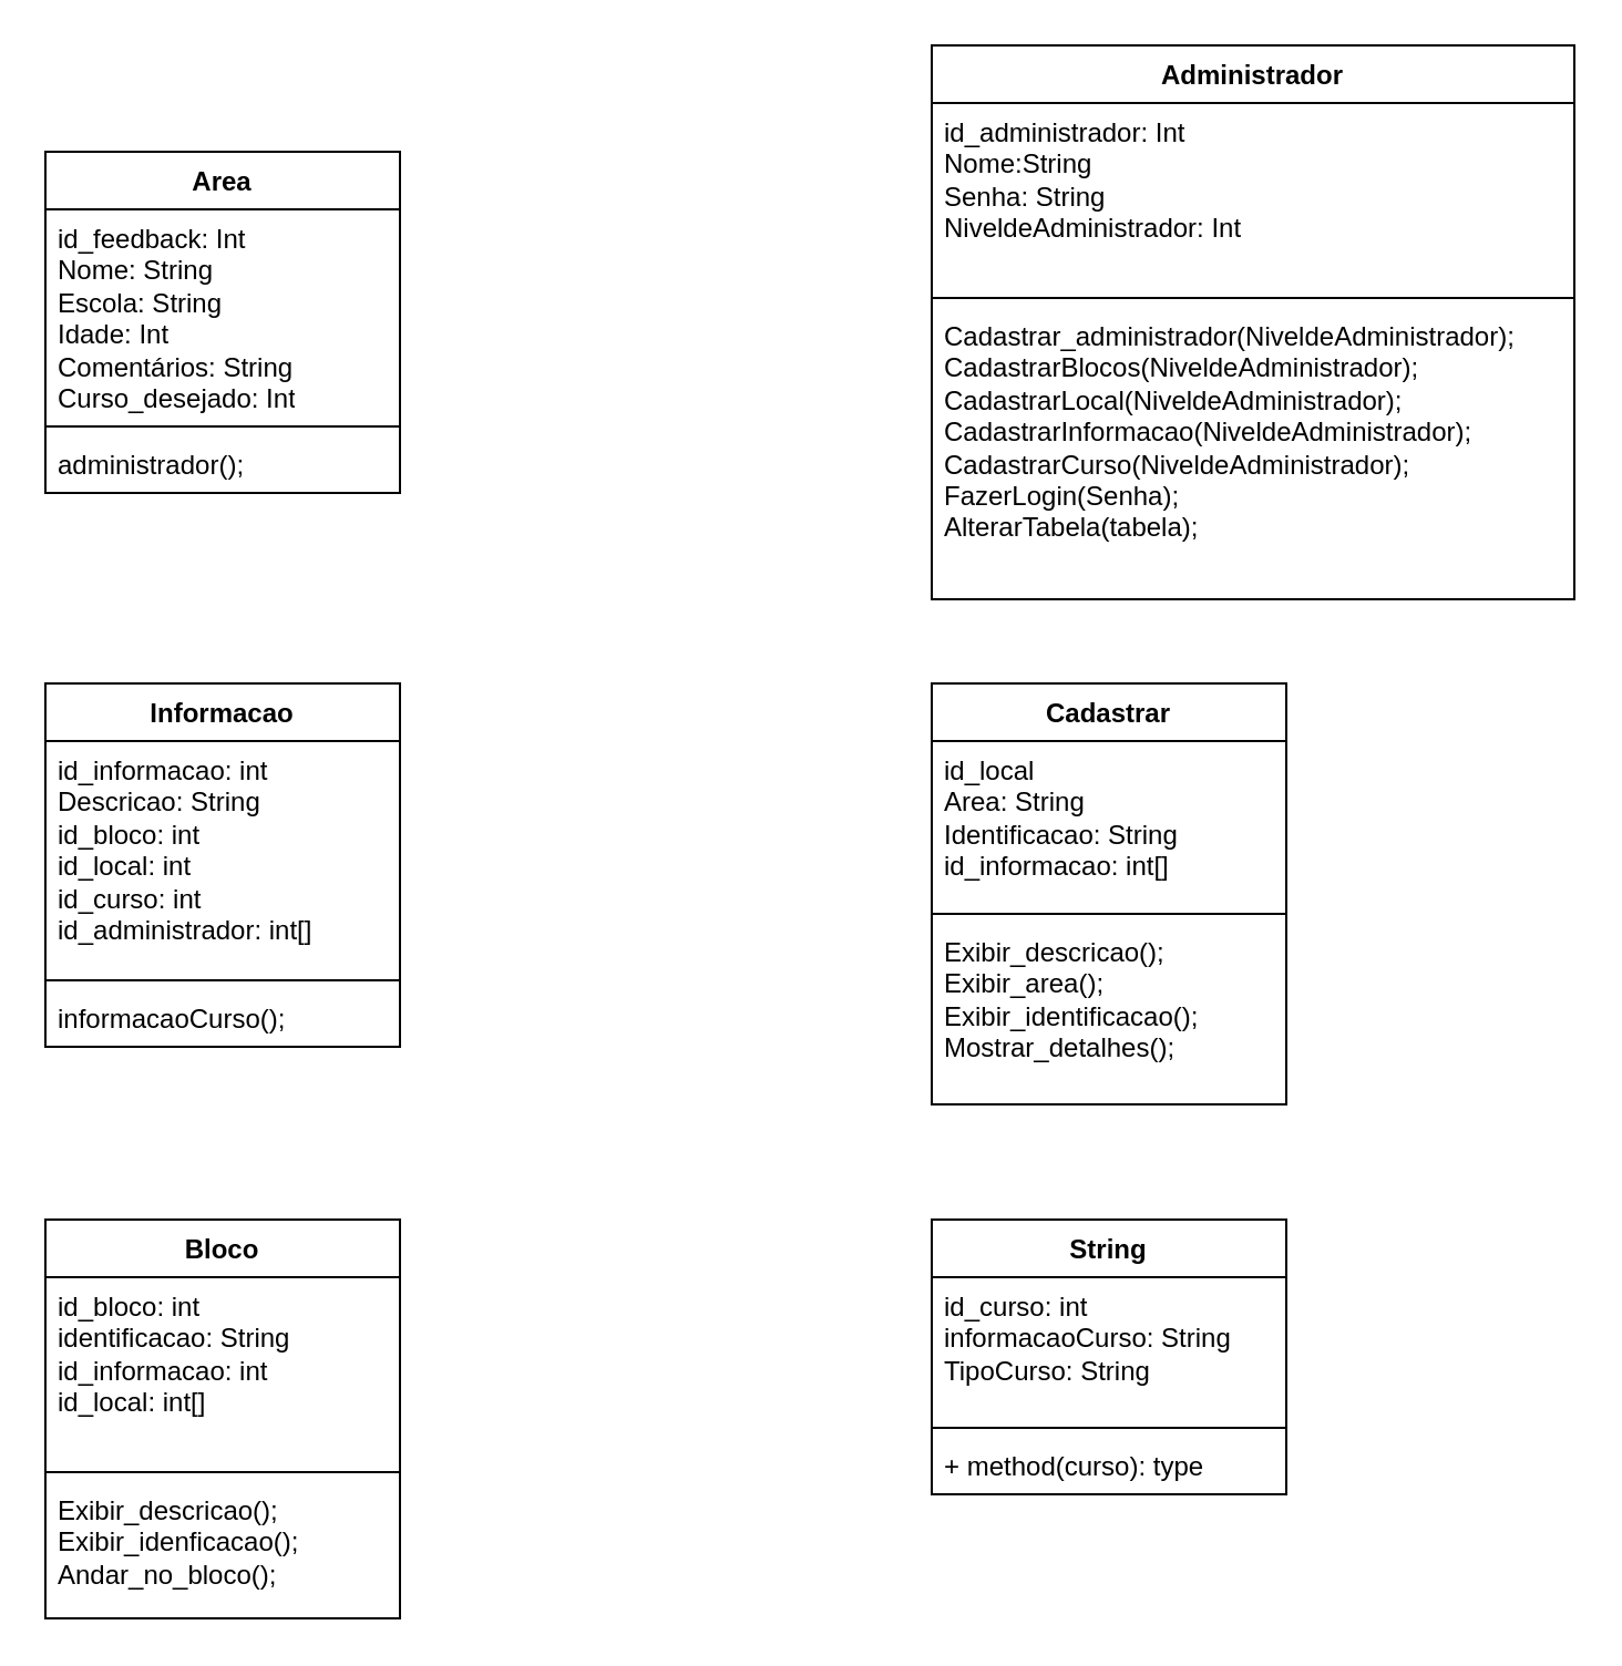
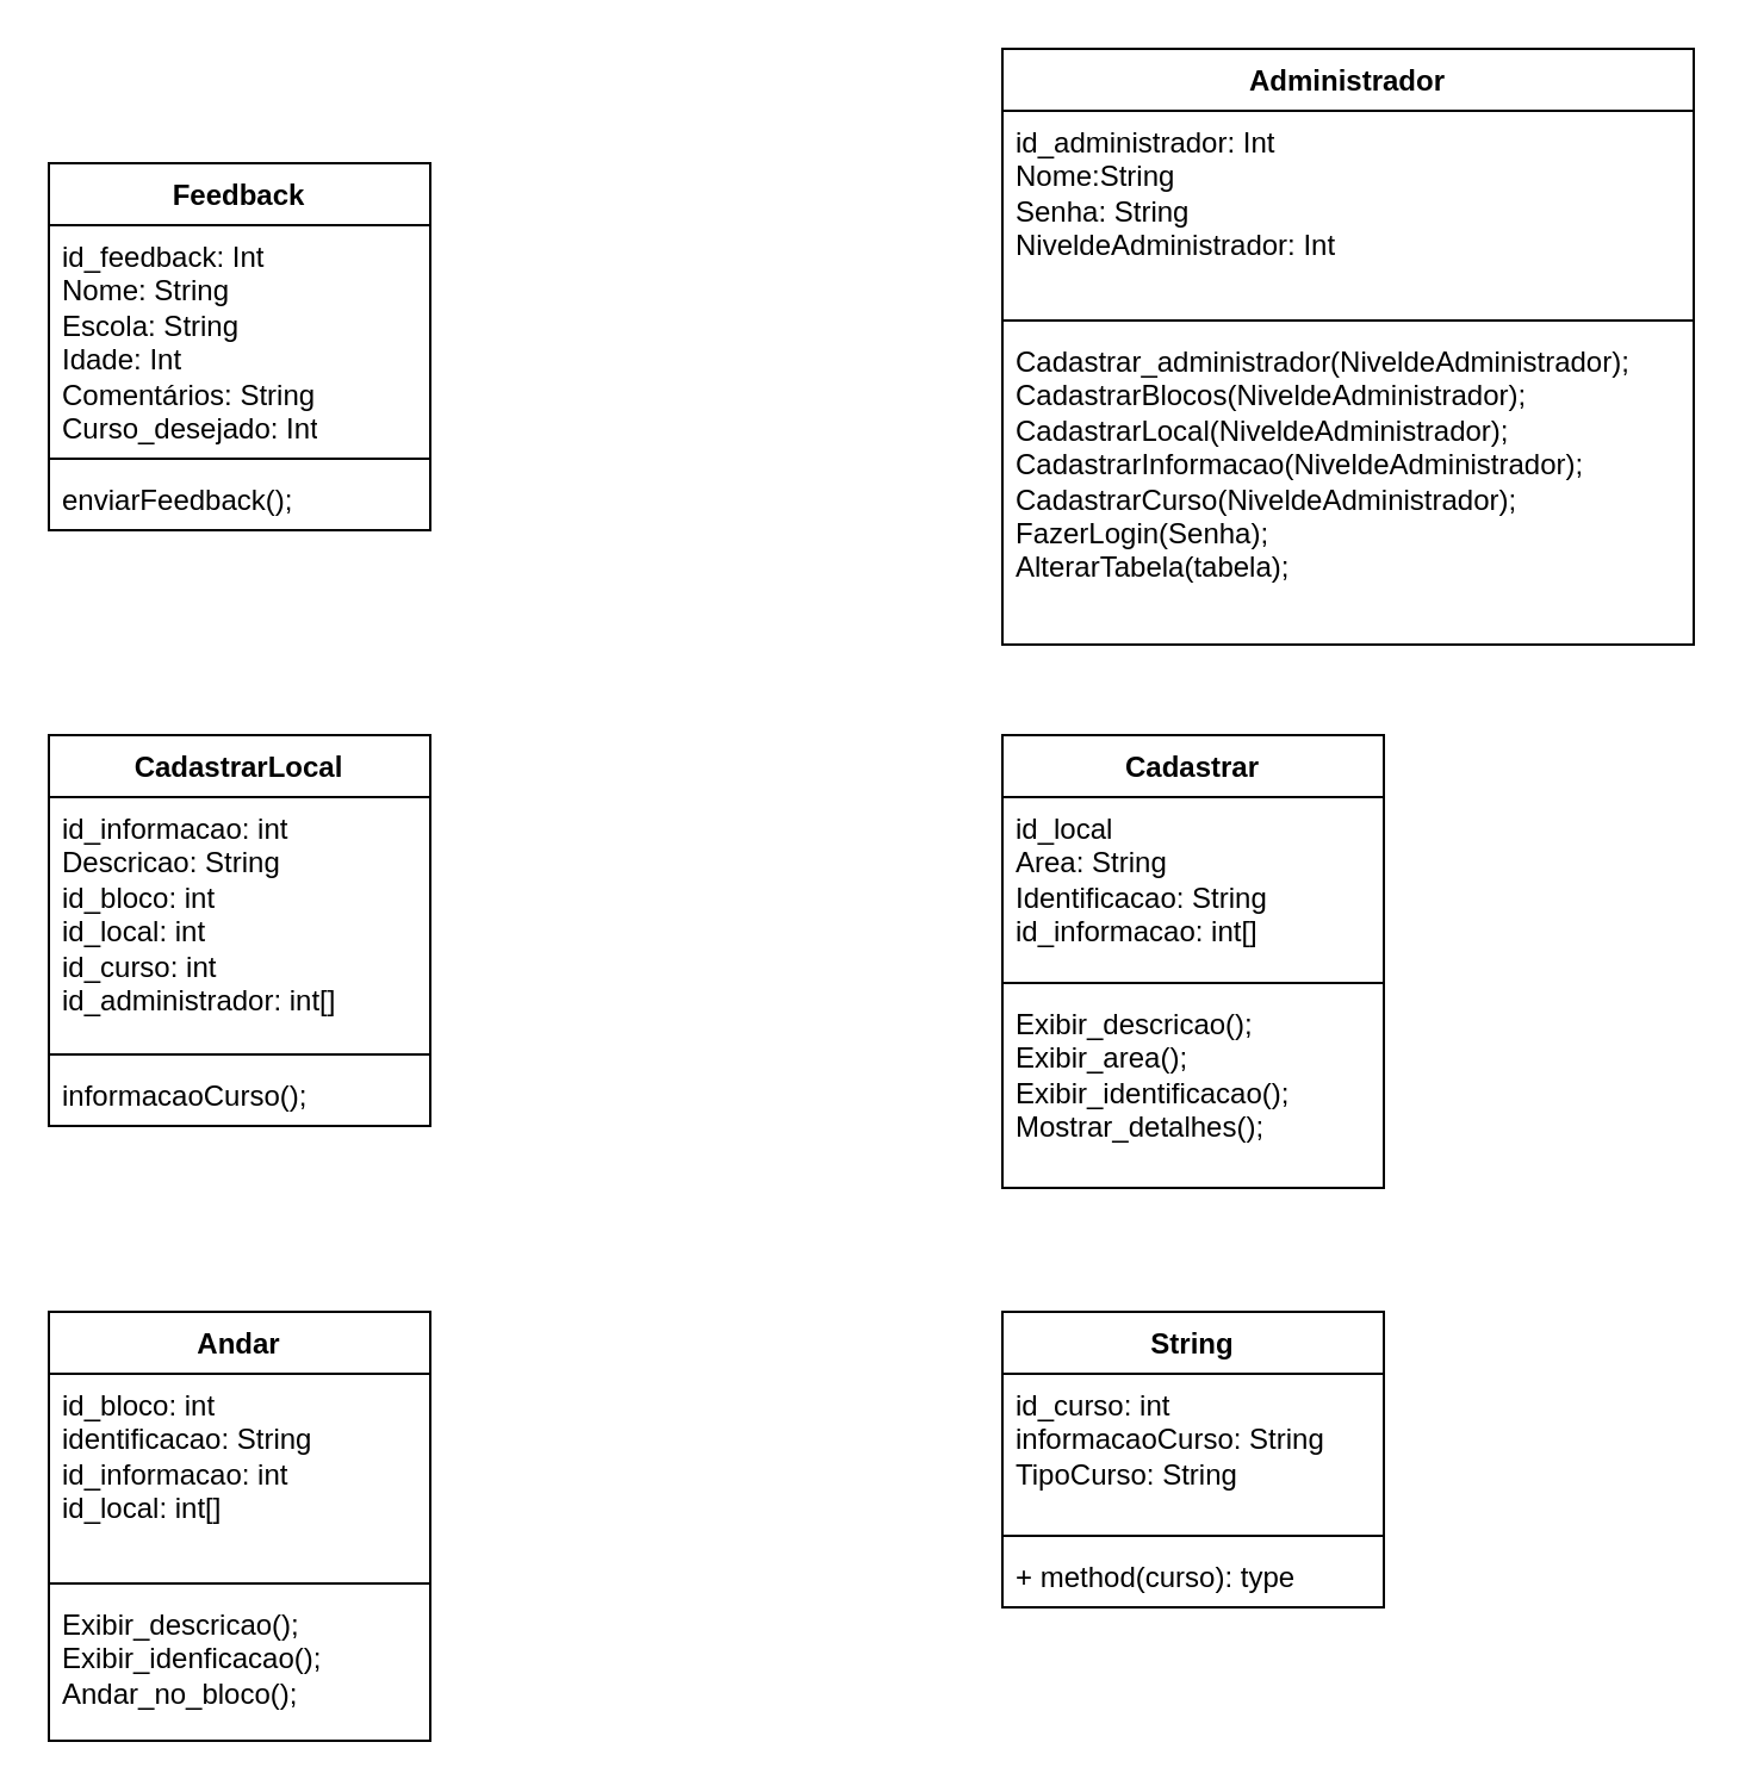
  <mxCell id="0" />
  <mxCell id="1" parent="0" />
- <mxCell id="2" value="Area" style="swimlane;fontStyle=1;align=center;verticalAlign=top;childLayout=stackLayout;horizontal=1;startSize=26;horizontalStack=0;resizeParent=1;resizeParentMax=0;resizeLast=0;collapsible=1;marginBottom=0;whiteSpace=wrap;html=1;" vertex="1" parent="1"><mxGeometry x="20" y="68" width="160" height="154" as="geometry" /></mxCell>
+ <mxCell id="2" value="Feedback" style="swimlane;fontStyle=1;align=center;verticalAlign=top;childLayout=stackLayout;horizontal=1;startSize=26;horizontalStack=0;resizeParent=1;resizeParentMax=0;resizeLast=0;collapsible=1;marginBottom=0;whiteSpace=wrap;html=1;" vertex="1" parent="1"><mxGeometry x="20" y="68" width="160" height="154" as="geometry" /></mxCell>
  <mxCell id="3" value="&lt;div&gt;&lt;font style=&quot;vertical-align: inherit;&quot; dir=&quot;auto&quot;&gt;&lt;font style=&quot;vertical-align: inherit;&quot; dir=&quot;auto&quot;&gt;id_feedback: Int&lt;/font&gt;&lt;/font&gt;&lt;/div&gt;&lt;font style=&quot;vertical-align: inherit;&quot; dir=&quot;auto&quot;&gt;&lt;font style=&quot;vertical-align: inherit;&quot; dir=&quot;auto&quot;&gt;Nome: String&lt;/font&gt;&lt;/font&gt;&lt;div&gt;&lt;font style=&quot;vertical-align: inherit;&quot; dir=&quot;auto&quot;&gt;&lt;font style=&quot;vertical-align: inherit;&quot; dir=&quot;auto&quot;&gt;Escola: String&lt;/font&gt;&lt;/font&gt;&lt;/div&gt;&lt;div&gt;&lt;font style=&quot;vertical-align: inherit;&quot; dir=&quot;auto&quot;&gt;&lt;font style=&quot;vertical-align: inherit;&quot; dir=&quot;auto&quot;&gt;Idade: Int&lt;/font&gt;&lt;/font&gt;&lt;/div&gt;&lt;div&gt;&lt;font style=&quot;vertical-align: inherit;&quot; dir=&quot;auto&quot;&gt;&lt;font style=&quot;vertical-align: inherit;&quot; dir=&quot;auto&quot;&gt;Comentários: String&lt;/font&gt;&lt;/font&gt;&lt;/div&gt;&lt;div&gt;&lt;font style=&quot;vertical-align: inherit;&quot; dir=&quot;auto&quot;&gt;&lt;font style=&quot;vertical-align: inherit;&quot; dir=&quot;auto&quot;&gt;Curso_desejado: Int&lt;/font&gt;&lt;/font&gt;&lt;/div&gt;" style="text;strokeColor=none;fillColor=none;align=left;verticalAlign=top;spacingLeft=4;spacingRight=4;overflow=hidden;rotatable=0;points=[[0,0.5],[1,0.5]];portConstraint=eastwest;whiteSpace=wrap;html=1;" vertex="1" parent="2"><mxGeometry y="26" width="160" height="94" as="geometry" /></mxCell>
  <mxCell id="4" value="" style="line;strokeWidth=1;fillColor=none;align=left;verticalAlign=middle;spacingTop=-1;spacingLeft=3;spacingRight=3;rotatable=0;labelPosition=right;points=[];portConstraint=eastwest;strokeColor=inherit;" vertex="1" parent="2"><mxGeometry y="120" width="160" height="8" as="geometry" /></mxCell>
- <mxCell id="5" value="administrador();" style="text;strokeColor=none;fillColor=none;align=left;verticalAlign=top;spacingLeft=4;spacingRight=4;overflow=hidden;rotatable=0;points=[[0,0.5],[1,0.5]];portConstraint=eastwest;whiteSpace=wrap;html=1;" vertex="1" parent="2"><mxGeometry y="128" width="160" height="26" as="geometry" /></mxCell>
+ <mxCell id="5" value="enviarFeedback();" style="text;strokeColor=none;fillColor=none;align=left;verticalAlign=top;spacingLeft=4;spacingRight=4;overflow=hidden;rotatable=0;points=[[0,0.5],[1,0.5]];portConstraint=eastwest;whiteSpace=wrap;html=1;" vertex="1" parent="2"><mxGeometry y="128" width="160" height="26" as="geometry" /></mxCell>
  <mxCell id="6" value="Administrador" style="swimlane;fontStyle=1;align=center;verticalAlign=top;childLayout=stackLayout;horizontal=1;startSize=26;horizontalStack=0;resizeParent=1;resizeParentMax=0;resizeLast=0;collapsible=1;marginBottom=0;whiteSpace=wrap;html=1;" vertex="1" parent="1"><mxGeometry x="420" y="20" width="290" height="250" as="geometry"><mxRectangle x="480" y="230" width="110" height="30" as="alternateBounds" /></mxGeometry></mxCell>
  <mxCell id="7" value="&lt;div&gt;id_administrador: Int&lt;/div&gt;&lt;div&gt;Nome:String&lt;/div&gt;Senha: String&lt;div&gt;NiveldeAdministrador: Int&lt;/div&gt;" style="text;strokeColor=none;fillColor=none;align=left;verticalAlign=top;spacingLeft=4;spacingRight=4;overflow=hidden;rotatable=0;points=[[0,0.5],[1,0.5]];portConstraint=eastwest;whiteSpace=wrap;html=1;" vertex="1" parent="6"><mxGeometry y="26" width="290" height="84" as="geometry" /></mxCell>
  <mxCell id="8" value="" style="line;strokeWidth=1;fillColor=none;align=left;verticalAlign=middle;spacingTop=-1;spacingLeft=3;spacingRight=3;rotatable=0;labelPosition=right;points=[];portConstraint=eastwest;strokeColor=inherit;" vertex="1" parent="6"><mxGeometry y="110" width="290" height="8" as="geometry" /></mxCell>
  <mxCell id="9" value="Cadastrar_administrador(NiveldeAdministrador);&lt;div&gt;CadastrarBlocos(&lt;span style=&quot;background-color: transparent; color: light-dark(rgb(0, 0, 0), rgb(255, 255, 255));&quot;&gt;NiveldeAdministrador&lt;/span&gt;&lt;span style=&quot;background-color: transparent; color: light-dark(rgb(0, 0, 0), rgb(255, 255, 255));&quot;&gt;);&lt;/span&gt;&lt;/div&gt;&lt;div&gt;CadastrarLocal(&lt;span style=&quot;background-color: transparent; color: light-dark(rgb(0, 0, 0), rgb(255, 255, 255));&quot;&gt;NiveldeAdministrador&lt;/span&gt;&lt;span style=&quot;background-color: transparent; color: light-dark(rgb(0, 0, 0), rgb(255, 255, 255));&quot;&gt;);&lt;/span&gt;&lt;/div&gt;&lt;div&gt;CadastrarInformacao(&lt;span style=&quot;background-color: transparent; color: light-dark(rgb(0, 0, 0), rgb(255, 255, 255));&quot;&gt;NiveldeAdministrador&lt;/span&gt;&lt;span style=&quot;background-color: transparent; color: light-dark(rgb(0, 0, 0), rgb(255, 255, 255));&quot;&gt;);&lt;/span&gt;&lt;/div&gt;&lt;div&gt;CadastrarCurso(&lt;span style=&quot;background-color: transparent; color: light-dark(rgb(0, 0, 0), rgb(255, 255, 255));&quot;&gt;NiveldeAdministrador&lt;/span&gt;&lt;span style=&quot;background-color: transparent; color: light-dark(rgb(0, 0, 0), rgb(255, 255, 255));&quot;&gt;);&lt;/span&gt;&lt;/div&gt;&lt;div&gt;FazerLogin(Senha);&lt;/div&gt;&lt;div&gt;AlterarTabela(tabela);&lt;/div&gt;" style="text;strokeColor=none;fillColor=none;align=left;verticalAlign=top;spacingLeft=4;spacingRight=4;overflow=hidden;rotatable=0;points=[[0,0.5],[1,0.5]];portConstraint=eastwest;whiteSpace=wrap;html=1;" vertex="1" parent="6"><mxGeometry y="118" width="290" height="132" as="geometry" /></mxCell>
- <mxCell id="10" value="Bloco" style="swimlane;fontStyle=1;align=center;verticalAlign=top;childLayout=stackLayout;horizontal=1;startSize=26;horizontalStack=0;resizeParent=1;resizeParentMax=0;resizeLast=0;collapsible=1;marginBottom=0;whiteSpace=wrap;html=1;" vertex="1" parent="1"><mxGeometry x="20" y="550" width="160" height="180" as="geometry" /></mxCell>
+ <mxCell id="10" value="Andar" style="swimlane;fontStyle=1;align=center;verticalAlign=top;childLayout=stackLayout;horizontal=1;startSize=26;horizontalStack=0;resizeParent=1;resizeParentMax=0;resizeLast=0;collapsible=1;marginBottom=0;whiteSpace=wrap;html=1;" vertex="1" parent="1"><mxGeometry x="20" y="550" width="160" height="180" as="geometry" /></mxCell>
  <mxCell id="11" value="id_bloco: int&lt;div&gt;identificacao: String&lt;/div&gt;&lt;div&gt;id_informacao: int&lt;/div&gt;&lt;div&gt;&lt;div&gt;id_local: int[]&lt;/div&gt;&lt;/div&gt;" style="text;strokeColor=none;fillColor=none;align=left;verticalAlign=top;spacingLeft=4;spacingRight=4;overflow=hidden;rotatable=0;points=[[0,0.5],[1,0.5]];portConstraint=eastwest;whiteSpace=wrap;html=1;" vertex="1" parent="10"><mxGeometry y="26" width="160" height="84" as="geometry" /></mxCell>
  <mxCell id="12" value="" style="line;strokeWidth=1;fillColor=none;align=left;verticalAlign=middle;spacingTop=-1;spacingLeft=3;spacingRight=3;rotatable=0;labelPosition=right;points=[];portConstraint=eastwest;strokeColor=inherit;" vertex="1" parent="10"><mxGeometry y="110" width="160" height="8" as="geometry" /></mxCell>
  <mxCell id="13" value="Exibir_descricao();&lt;div&gt;Exibir_idenficacao();&lt;/div&gt;&lt;div&gt;Andar_no_bloco();&lt;/div&gt;" style="text;strokeColor=none;fillColor=none;align=left;verticalAlign=top;spacingLeft=4;spacingRight=4;overflow=hidden;rotatable=0;points=[[0,0.5],[1,0.5]];portConstraint=eastwest;whiteSpace=wrap;html=1;" vertex="1" parent="10"><mxGeometry y="118" width="160" height="62" as="geometry" /></mxCell>
  <mxCell id="14" value="Cadastrar" style="swimlane;fontStyle=1;align=center;verticalAlign=top;childLayout=stackLayout;horizontal=1;startSize=26;horizontalStack=0;resizeParent=1;resizeParentMax=0;resizeLast=0;collapsible=1;marginBottom=0;whiteSpace=wrap;html=1;" vertex="1" parent="1"><mxGeometry x="420" y="308" width="160" height="190" as="geometry" /></mxCell>
  <mxCell id="15" value="id_local&lt;div&gt;Area: String&lt;/div&gt;&lt;div&gt;Identificacao: String&lt;/div&gt;&lt;div&gt;id_informacao: int[]&lt;/div&gt;&lt;div&gt;&amp;nbsp;&lt;/div&gt;" style="text;strokeColor=none;fillColor=none;align=left;verticalAlign=top;spacingLeft=4;spacingRight=4;overflow=hidden;rotatable=0;points=[[0,0.5],[1,0.5]];portConstraint=eastwest;whiteSpace=wrap;html=1;" vertex="1" parent="14"><mxGeometry y="26" width="160" height="74" as="geometry" /></mxCell>
  <mxCell id="16" value="" style="line;strokeWidth=1;fillColor=none;align=left;verticalAlign=middle;spacingTop=-1;spacingLeft=3;spacingRight=3;rotatable=0;labelPosition=right;points=[];portConstraint=eastwest;strokeColor=inherit;" vertex="1" parent="14"><mxGeometry y="100" width="160" height="8" as="geometry" /></mxCell>
  <mxCell id="17" value="Exibir_descricao();&lt;div&gt;Exibir_area();&lt;/div&gt;&lt;div&gt;Exibir_identificacao();&lt;/div&gt;&lt;div&gt;Mostrar_detalhes();&lt;/div&gt;" style="text;strokeColor=none;fillColor=none;align=left;verticalAlign=top;spacingLeft=4;spacingRight=4;overflow=hidden;rotatable=0;points=[[0,0.5],[1,0.5]];portConstraint=eastwest;whiteSpace=wrap;html=1;" vertex="1" parent="14"><mxGeometry y="108" width="160" height="82" as="geometry" /></mxCell>
  <mxCell id="18" value="String" style="swimlane;fontStyle=1;align=center;verticalAlign=top;childLayout=stackLayout;horizontal=1;startSize=26;horizontalStack=0;resizeParent=1;resizeParentMax=0;resizeLast=0;collapsible=1;marginBottom=0;whiteSpace=wrap;html=1;" vertex="1" parent="1"><mxGeometry x="420" y="550" width="160" height="124" as="geometry" /></mxCell>
  <mxCell id="19" value="id_curso: int&lt;div&gt;informacaoCurso: String&lt;/div&gt;&lt;div&gt;TipoCurso: String&lt;/div&gt;" style="text;strokeColor=none;fillColor=none;align=left;verticalAlign=top;spacingLeft=4;spacingRight=4;overflow=hidden;rotatable=0;points=[[0,0.5],[1,0.5]];portConstraint=eastwest;whiteSpace=wrap;html=1;" vertex="1" parent="18"><mxGeometry y="26" width="160" height="64" as="geometry" /></mxCell>
  <mxCell id="20" value="" style="line;strokeWidth=1;fillColor=none;align=left;verticalAlign=middle;spacingTop=-1;spacingLeft=3;spacingRight=3;rotatable=0;labelPosition=right;points=[];portConstraint=eastwest;strokeColor=inherit;" vertex="1" parent="18"><mxGeometry y="90" width="160" height="8" as="geometry" /></mxCell>
  <mxCell id="21" value="+ method(curso): type" style="text;strokeColor=none;fillColor=none;align=left;verticalAlign=top;spacingLeft=4;spacingRight=4;overflow=hidden;rotatable=0;points=[[0,0.5],[1,0.5]];portConstraint=eastwest;whiteSpace=wrap;html=1;" vertex="1" parent="18"><mxGeometry y="98" width="160" height="26" as="geometry" /></mxCell>
- <mxCell id="22" value="Informacao" style="swimlane;fontStyle=1;align=center;verticalAlign=top;childLayout=stackLayout;horizontal=1;startSize=26;horizontalStack=0;resizeParent=1;resizeParentMax=0;resizeLast=0;collapsible=1;marginBottom=0;whiteSpace=wrap;html=1;" vertex="1" parent="1"><mxGeometry x="20" y="308" width="160" height="164" as="geometry" /></mxCell>
+ <mxCell id="22" value="CadastrarLocal" style="swimlane;fontStyle=1;align=center;verticalAlign=top;childLayout=stackLayout;horizontal=1;startSize=26;horizontalStack=0;resizeParent=1;resizeParentMax=0;resizeLast=0;collapsible=1;marginBottom=0;whiteSpace=wrap;html=1;" vertex="1" parent="1"><mxGeometry x="20" y="308" width="160" height="164" as="geometry" /></mxCell>
  <mxCell id="23" value="id_informacao: int&lt;div&gt;Descricao: String&lt;/div&gt;&lt;div&gt;id_bloco: int&lt;/div&gt;&lt;div&gt;id_local: int&lt;/div&gt;&lt;div&gt;id_curso: int&lt;/div&gt;&lt;div&gt;id_administrador: int[]&lt;/div&gt;" style="text;strokeColor=none;fillColor=none;align=left;verticalAlign=top;spacingLeft=4;spacingRight=4;overflow=hidden;rotatable=0;points=[[0,0.5],[1,0.5]];portConstraint=eastwest;whiteSpace=wrap;html=1;" vertex="1" parent="22"><mxGeometry y="26" width="160" height="104" as="geometry" /></mxCell>
  <mxCell id="24" value="" style="line;strokeWidth=1;fillColor=none;align=left;verticalAlign=middle;spacingTop=-1;spacingLeft=3;spacingRight=3;rotatable=0;labelPosition=right;points=[];portConstraint=eastwest;strokeColor=inherit;" vertex="1" parent="22"><mxGeometry y="130" width="160" height="8" as="geometry" /></mxCell>
  <mxCell id="25" value="informacaoCurso();" style="text;strokeColor=none;fillColor=none;align=left;verticalAlign=top;spacingLeft=4;spacingRight=4;overflow=hidden;rotatable=0;points=[[0,0.5],[1,0.5]];portConstraint=eastwest;whiteSpace=wrap;html=1;" vertex="1" parent="22"><mxGeometry y="138" width="160" height="26" as="geometry" /></mxCell>
